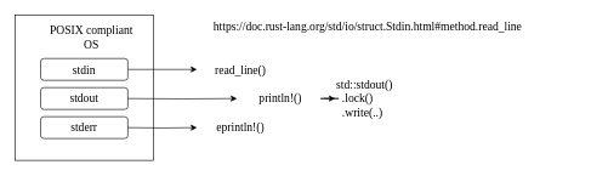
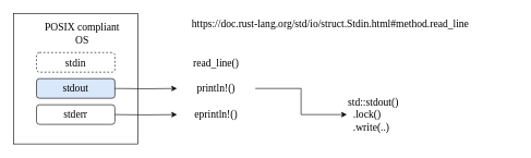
  <mxCell id="0" />
  <mxCell id="1" parent="0" />
  <mxCell id="2" value="" style="rounded=0;whiteSpace=wrap;html=1;" vertex="1" parent="1"><mxGeometry x="20" y="20" width="190" height="200" as="geometry" /></mxCell>
- <mxCell id="3" value="std::stdout()&lt;br&gt;&amp;nbsp; .lock()&lt;br&gt;&amp;nbsp; .write(..)" style="text;html=1;align=left;verticalAlign=middle;whiteSpace=wrap;rounded=0;fontSize=16;fontFamily=Iosevka Term;" vertex="1" parent="1"><mxGeometry x="460" y="100" width="130" height="70" as="geometry" /></mxCell>
+ <mxCell id="3" value="std::stdout()&lt;br&gt;&amp;nbsp; .lock()&lt;br&gt;&amp;nbsp; .write(..)" style="text;html=1;align=left;verticalAlign=middle;whiteSpace=wrap;rounded=0;fontSize=16;fontFamily=Iosevka Term;" vertex="1" parent="1"><mxGeometry x="530" y="140" width="130" height="70" as="geometry" /></mxCell>
  <mxCell id="4" value="POSIX compliant OS" style="text;html=1;align=center;verticalAlign=middle;whiteSpace=wrap;rounded=0;fontSize=16;fontFamily=Iosevka Term;" vertex="1" parent="1"><mxGeometry x="60" y="30" width="130" height="40" as="geometry" /></mxCell>
- <mxCell id="5" style="edgeStyle=orthogonalEdgeStyle;rounded=0;orthogonalLoop=1;jettySize=auto;html=1;exitX=1;exitY=0.5;exitDx=0;exitDy=0;" edge="1" parent="1" source="6" target="9"><mxGeometry relative="1" as="geometry" /></mxCell>
- <mxCell id="6" value="stdin" style="rounded=1;whiteSpace=wrap;html=1;fontFamily=Iosevka Term;fontSize=16;" vertex="1" parent="1"><mxGeometry x="55" y="80" width="120" height="30" as="geometry" /></mxCell>
- <mxCell id="7" value="stdout" style="rounded=1;whiteSpace=wrap;html=1;fontFamily=Iosevka Term;fontSize=16;" vertex="1" parent="1"><mxGeometry x="55" y="120" width="120" height="30" as="geometry" /></mxCell>
+ <mxCell id="6" value="stdin" style="rounded=1;whiteSpace=wrap;html=1;fontFamily=Iosevka Term;fontSize=16;dashed=1;" vertex="1" parent="1"><mxGeometry x="55" y="80" width="120" height="30" as="geometry" /></mxCell>
+ <mxCell id="7" value="stdout" style="rounded=1;whiteSpace=wrap;html=1;fontFamily=Iosevka Term;fontSize=16;fillColor=#dae8fc;" vertex="1" parent="1"><mxGeometry x="55" y="120" width="120" height="30" as="geometry" /></mxCell>
  <mxCell id="8" value="stderr" style="rounded=1;whiteSpace=wrap;html=1;fontFamily=Iosevka Term;fontSize=16;" vertex="1" parent="1"><mxGeometry x="55" y="160" width="120" height="30" as="geometry" /></mxCell>
  <mxCell id="9" value="read_line()" style="text;html=1;align=center;verticalAlign=middle;whiteSpace=wrap;rounded=0;fontSize=16;fontFamily=Iosevka Term;" vertex="1" parent="1"><mxGeometry x="270" y="80" width="120" height="30" as="geometry" /></mxCell>
  <mxCell id="10" style="edgeStyle=orthogonalEdgeStyle;rounded=0;orthogonalLoop=1;jettySize=auto;html=1;exitX=1;exitY=0.5;exitDx=0;exitDy=0;" edge="1" target="12" parent="1"><mxGeometry relative="1" as="geometry"><mxPoint x="175" y="135" as="sourcePoint" /></mxGeometry></mxCell>
  <mxCell id="11" style="edgeStyle=orthogonalEdgeStyle;rounded=0;orthogonalLoop=1;jettySize=auto;html=1;exitX=1;exitY=0.5;exitDx=0;exitDy=0;" edge="1" parent="1" source="12" target="3"><mxGeometry relative="1" as="geometry" /></mxCell>
- <mxCell id="12" value="println!()" style="text;html=1;align=center;verticalAlign=middle;whiteSpace=wrap;rounded=0;fontSize=16;fontFamily=Iosevka Term;" vertex="1" parent="1"><mxGeometry x="325" y="120" width="120" height="30" as="geometry" /></mxCell>
+ <mxCell id="12" value="println!()" style="text;html=1;align=center;verticalAlign=middle;whiteSpace=wrap;rounded=0;fontSize=16;fontFamily=Iosevka Term;" vertex="1" parent="1"><mxGeometry x="270" y="120" width="120" height="30" as="geometry" /></mxCell>
  <mxCell id="13" value="eprintln!()" style="text;html=1;align=center;verticalAlign=middle;whiteSpace=wrap;rounded=0;fontSize=16;fontFamily=Iosevka Term;" vertex="1" parent="1"><mxGeometry x="270" y="160" width="120" height="30" as="geometry" /></mxCell>
  <mxCell id="14" style="edgeStyle=orthogonalEdgeStyle;rounded=0;orthogonalLoop=1;jettySize=auto;html=1;exitX=1;exitY=0.5;exitDx=0;exitDy=0;" edge="1" target="13" parent="1"><mxGeometry relative="1" as="geometry"><mxPoint x="175" y="175" as="sourcePoint" /></mxGeometry></mxCell>
  <mxCell id="15" value="https://doc.rust-lang.org/std/io/struct.Stdin.html#method.read_line" style="text;html=1;align=center;verticalAlign=middle;whiteSpace=wrap;rounded=0;fontSize=16;fontFamily=Iosevka Term;" vertex="1" parent="1"><mxGeometry x="220" y="20" width="570" height="30" as="geometry" /></mxCell>
